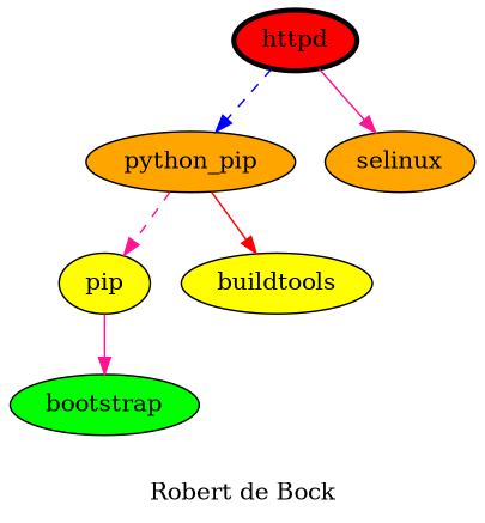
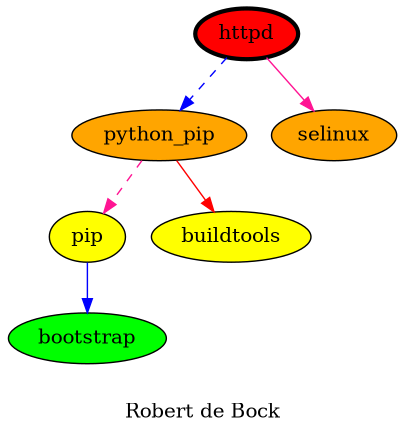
  digraph {
    label="Robert de Bock"
    node [fillcolor=yellow style=filled]
    edge [color=blue style=solid]
    bootstrap [fillcolor=green]
    n2 [label=pip]
    python_pip [fillcolor=orange]
    buildtools
    selinux [fillcolor=orange]
    httpd [fillcolor=red penwidth=3]
-   n2 -> bootstrap [color=deeppink]
+   n2 -> bootstrap
    python_pip -> n2 [color=deeppink style=dashed]
    python_pip -> buildtools [color=red]
    httpd -> python_pip [style=dashed]
    httpd -> selinux [color=deeppink]
  }
